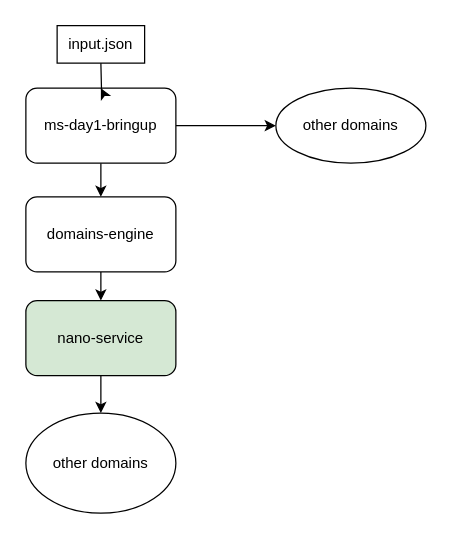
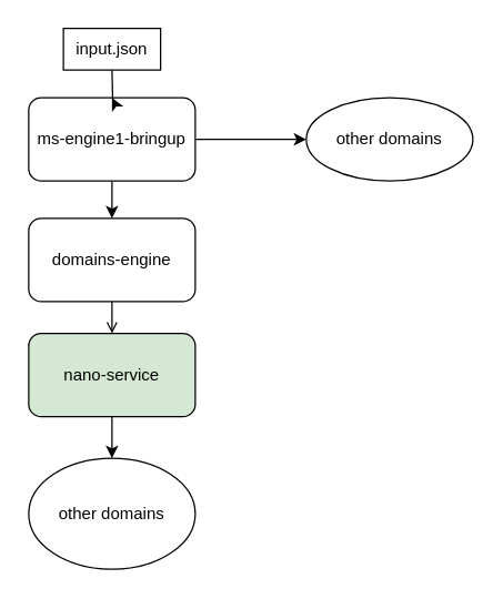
  <mxCell id="0" />
  <mxCell id="1" parent="0" />
  <mxCell id="2" value="" style="edgeStyle=orthogonalEdgeStyle;rounded=0;orthogonalLoop=1;jettySize=auto;html=1;" edge="1" parent="1" source="4" target="6"><mxGeometry relative="1" as="geometry" /></mxCell>
  <mxCell id="3" value="" style="edgeStyle=orthogonalEdgeStyle;rounded=0;orthogonalLoop=1;jettySize=auto;html=1;" edge="1" parent="1" source="4" target="10"><mxGeometry relative="1" as="geometry" /></mxCell>
- <mxCell id="4" value="ms-day1-bringup" style="rounded=1;whiteSpace=wrap;html=1;" vertex="1" parent="1"><mxGeometry x="20" y="70" width="120" height="60" as="geometry" /></mxCell>
- <mxCell id="5" value="" style="edgeStyle=orthogonalEdgeStyle;rounded=0;orthogonalLoop=1;jettySize=auto;html=1;" edge="1" parent="1" source="6" target="8"><mxGeometry relative="1" as="geometry" /></mxCell>
+ <mxCell id="4" value="ms-engine1-bringup" style="rounded=1;whiteSpace=wrap;html=1;" vertex="1" parent="1"><mxGeometry x="20" y="70" width="120" height="60" as="geometry" /></mxCell>
+ <mxCell id="5" value="" style="edgeStyle=orthogonalEdgeStyle;rounded=0;orthogonalLoop=1;jettySize=auto;html=1;endArrow=open;" edge="1" parent="1" source="6" target="8"><mxGeometry relative="1" as="geometry" /></mxCell>
  <mxCell id="6" value="domains-engine" style="rounded=1;whiteSpace=wrap;html=1;" vertex="1" parent="1"><mxGeometry x="20" y="157" width="120" height="60" as="geometry" /></mxCell>
  <mxCell id="7" style="edgeStyle=orthogonalEdgeStyle;rounded=0;orthogonalLoop=1;jettySize=auto;html=1;" edge="1" parent="1" source="8" target="11"><mxGeometry relative="1" as="geometry" /></mxCell>
  <mxCell id="8" value="nano-service" style="rounded=1;whiteSpace=wrap;html=1;fillColor=#d5e8d4;" vertex="1" parent="1"><mxGeometry x="20" y="240" width="120" height="60" as="geometry" /></mxCell>
  <mxCell id="9" style="edgeStyle=orthogonalEdgeStyle;rounded=0;orthogonalLoop=1;jettySize=auto;html=1;" edge="1" parent="1" target="4"><mxGeometry relative="1" as="geometry"><mxPoint x="80" y="50" as="sourcePoint" /></mxGeometry></mxCell>
  <mxCell id="10" value="other domains" style="ellipse;whiteSpace=wrap;html=1;rounded=1;" vertex="1" parent="1"><mxGeometry x="220" y="70" width="120" height="60" as="geometry" /></mxCell>
  <mxCell id="11" value="other domains" style="ellipse;whiteSpace=wrap;html=1;" vertex="1" parent="1"><mxGeometry x="20" y="330" width="120" height="80" as="geometry" /></mxCell>
  <mxCell id="12" value="input.json" style="rounded=0;whiteSpace=wrap;html=1;" vertex="1" parent="1"><mxGeometry x="45" y="20" width="70" height="30" as="geometry" /></mxCell>
